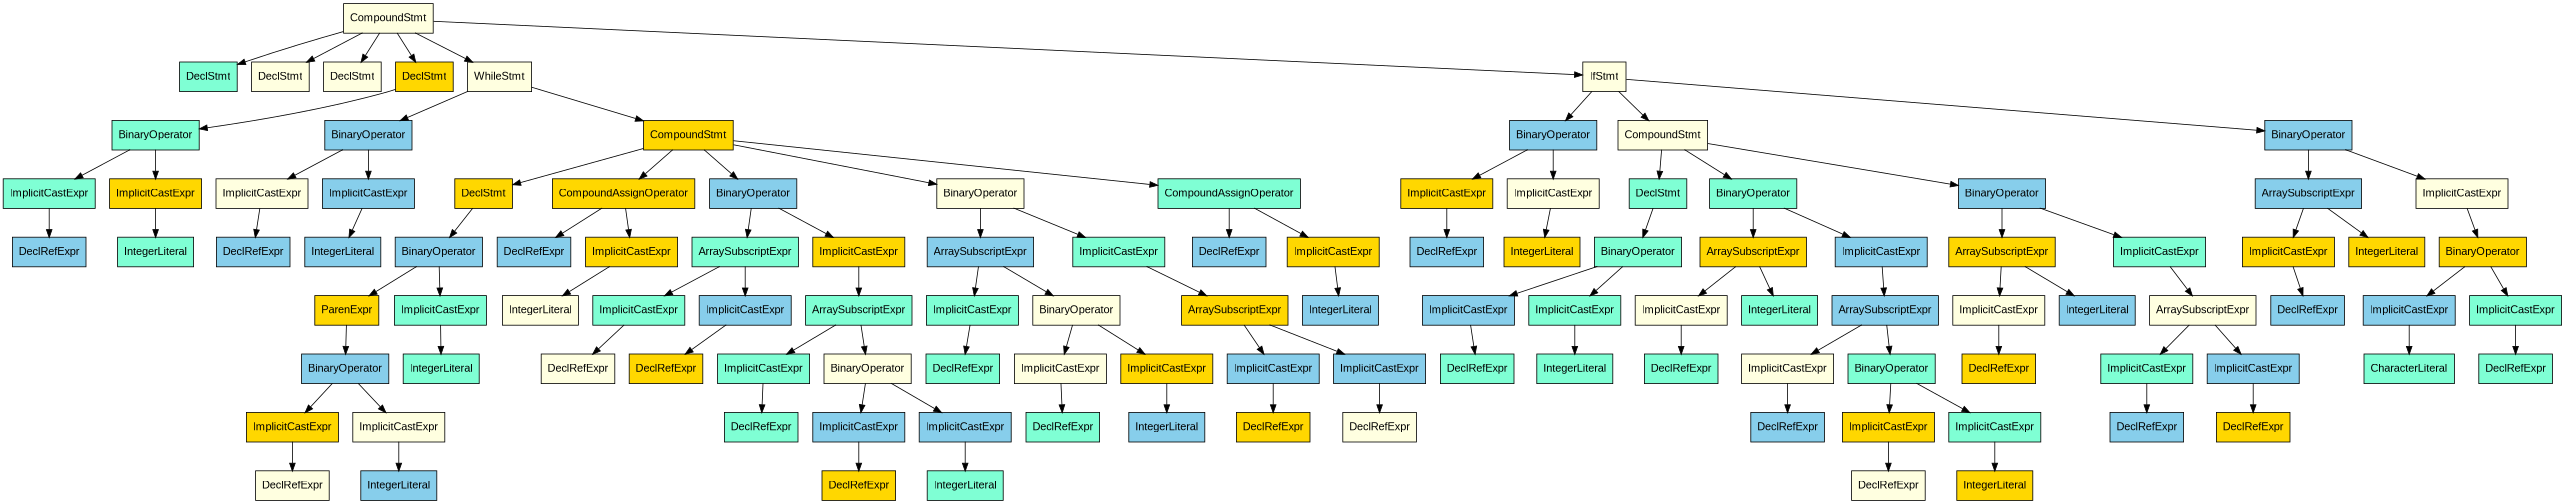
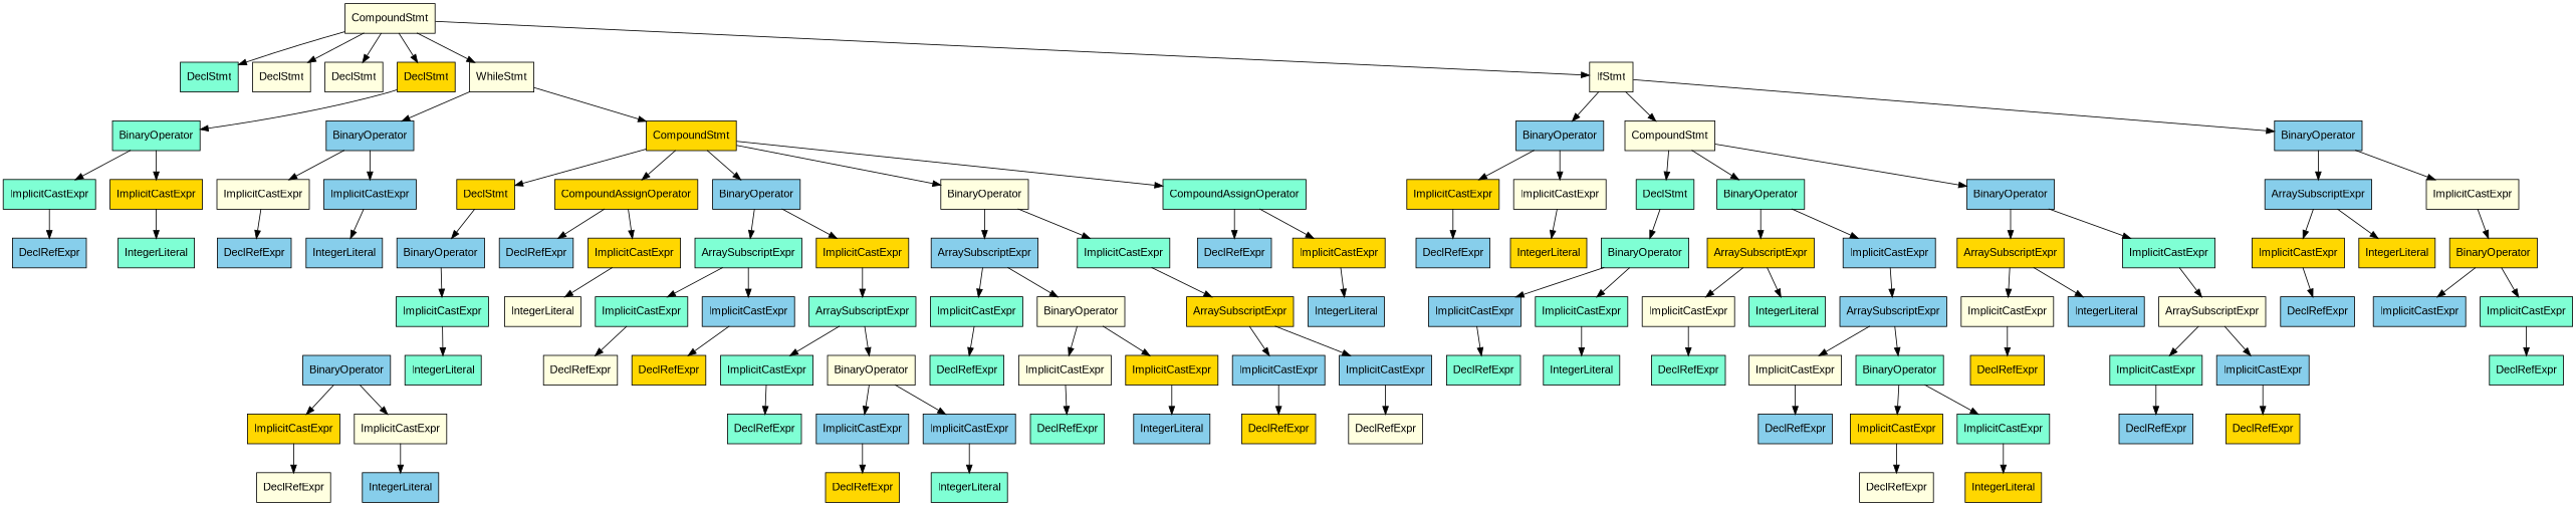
  digraph {
    fontname="Liberation Sans"
    node [fillcolor=skyblue fontname="Liberation Sans" shape=record style=filled]
    edge [fontname="Liberation Sans"]
    n1 [fillcolor=lightyellow label="{CompoundStmt}"]
    n2 [fillcolor=aquamarine label="{DeclStmt}"]
    n3 [fillcolor=lightyellow label="{DeclStmt}"]
    n4 [fillcolor=lightyellow label="{DeclStmt}"]
    n5 [fillcolor=gold label="{DeclStmt}"]
    n6 [fillcolor=lightyellow label="{WhileStmt}"]
    n7 [fillcolor=lightyellow label="{IfStmt}"]
    n8 [fillcolor=aquamarine label="{BinaryOperator}"]
    n9 [label="{BinaryOperator}"]
    n10 [fillcolor=gold label="{CompoundStmt}"]
    n11 [label="{BinaryOperator}"]
    n12 [fillcolor=lightyellow label="{CompoundStmt}"]
    n13 [label="{BinaryOperator}"]
    n14 [fillcolor=aquamarine label="{ImplicitCastExpr}"]
    n15 [fillcolor=gold label="{ImplicitCastExpr}"]
    n16 [fillcolor=lightyellow label="{ImplicitCastExpr}"]
    n17 [label="{ImplicitCastExpr}"]
    n18 [fillcolor=gold label="{DeclStmt}"]
    n19 [fillcolor=gold label="{CompoundAssignOperator}"]
    n20 [label="{BinaryOperator}"]
    n21 [fillcolor=lightyellow label="{BinaryOperator}"]
    n22 [fillcolor=aquamarine label="{CompoundAssignOperator}"]
    n23 [fillcolor=gold label="{ImplicitCastExpr}"]
    n24 [fillcolor=lightyellow label="{ImplicitCastExpr}"]
    n25 [fillcolor=aquamarine label="{DeclStmt}"]
    n26 [fillcolor=aquamarine label="{BinaryOperator}"]
    n27 [label="{BinaryOperator}"]
    n28 [label="{ArraySubscriptExpr}"]
    n29 [fillcolor=lightyellow label="{ImplicitCastExpr}"]
    n30 [label="{DeclRefExpr}"]
    n31 [fillcolor=aquamarine label="{IntegerLiteral}"]
    n32 [label="{DeclRefExpr}"]
    n33 [label="{IntegerLiteral}"]
    n34 [label="{BinaryOperator}"]
    n35 [label="{DeclRefExpr}"]
    n36 [fillcolor=gold label="{ImplicitCastExpr}"]
    n37 [fillcolor=aquamarine label="{ArraySubscriptExpr}"]
    n38 [fillcolor=gold label="{ImplicitCastExpr}"]
    n39 [label="{ArraySubscriptExpr}"]
    n40 [fillcolor=aquamarine label="{ImplicitCastExpr}"]
    n41 [label="{DeclRefExpr}"]
    n42 [fillcolor=gold label="{ImplicitCastExpr}"]
-   n43 [fillcolor=gold label="{ParenExpr}"]
    n44 [fillcolor=aquamarine label="{ImplicitCastExpr}"]
    n45 [fillcolor=lightyellow label="{IntegerLiteral}"]
    n46 [fillcolor=aquamarine label="{ImplicitCastExpr}"]
    n47 [label="{ImplicitCastExpr}"]
    n48 [fillcolor=aquamarine label="{ArraySubscriptExpr}"]
    n49 [fillcolor=aquamarine label="{ImplicitCastExpr}"]
    n50 [fillcolor=lightyellow label="{BinaryOperator}"]
    n51 [fillcolor=gold label="{ArraySubscriptExpr}"]
    n52 [label="{IntegerLiteral}"]
    n53 [label="{BinaryOperator}"]
    n54 [fillcolor=aquamarine label="{IntegerLiteral}"]
    n55 [fillcolor=gold label="{ImplicitCastExpr}"]
    n56 [fillcolor=lightyellow label="{ImplicitCastExpr}"]
    n57 [fillcolor=lightyellow label="{DeclRefExpr}"]
    n58 [label="{IntegerLiteral}"]
    n59 [fillcolor=lightyellow label="{DeclRefExpr}"]
    n60 [fillcolor=gold label="{DeclRefExpr}"]
    n61 [fillcolor=aquamarine label="{ImplicitCastExpr}"]
    n62 [fillcolor=lightyellow label="{BinaryOperator}"]
    n63 [fillcolor=aquamarine label="{DeclRefExpr}"]
    n64 [label="{ImplicitCastExpr}"]
    n65 [label="{ImplicitCastExpr}"]
    n66 [fillcolor=gold label="{DeclRefExpr}"]
    n67 [fillcolor=aquamarine label="{IntegerLiteral}"]
    n68 [fillcolor=aquamarine label="{DeclRefExpr}"]
    n69 [fillcolor=lightyellow label="{ImplicitCastExpr}"]
    n70 [fillcolor=gold label="{ImplicitCastExpr}"]
    n71 [label="{ImplicitCastExpr}"]
    n72 [label="{ImplicitCastExpr}"]
    n73 [fillcolor=aquamarine label="{DeclRefExpr}"]
    n74 [label="{IntegerLiteral}"]
    n75 [fillcolor=gold label="{DeclRefExpr}"]
    n76 [fillcolor=lightyellow label="{DeclRefExpr}"]
    n77 [label="{DeclRefExpr}"]
    n78 [fillcolor=gold label="{IntegerLiteral}"]
    n79 [fillcolor=aquamarine label="{BinaryOperator}"]
    n80 [fillcolor=gold label="{ArraySubscriptExpr}"]
    n81 [label="{ImplicitCastExpr}"]
    n82 [fillcolor=gold label="{ArraySubscriptExpr}"]
    n83 [fillcolor=aquamarine label="{ImplicitCastExpr}"]
    n84 [fillcolor=gold label="{ImplicitCastExpr}"]
    n85 [fillcolor=gold label="{IntegerLiteral}"]
    n86 [fillcolor=gold label="{BinaryOperator}"]
    n87 [label="{ImplicitCastExpr}"]
    n88 [fillcolor=aquamarine label="{ImplicitCastExpr}"]
    n89 [fillcolor=lightyellow label="{ImplicitCastExpr}"]
    n90 [fillcolor=aquamarine label="{IntegerLiteral}"]
    n91 [label="{ArraySubscriptExpr}"]
    n92 [fillcolor=lightyellow label="{ImplicitCastExpr}"]
    n93 [label="{IntegerLiteral}"]
    n94 [fillcolor=lightyellow label="{ArraySubscriptExpr}"]
    n95 [fillcolor=aquamarine label="{DeclRefExpr}"]
    n96 [fillcolor=aquamarine label="{IntegerLiteral}"]
    n97 [fillcolor=aquamarine label="{DeclRefExpr}"]
    n98 [fillcolor=lightyellow label="{ImplicitCastExpr}"]
    n99 [fillcolor=aquamarine label="{BinaryOperator}"]
    n100 [label="{DeclRefExpr}"]
    n101 [fillcolor=gold label="{ImplicitCastExpr}"]
    n102 [fillcolor=aquamarine label="{ImplicitCastExpr}"]
    n103 [fillcolor=lightyellow label="{DeclRefExpr}"]
    n104 [fillcolor=gold label="{IntegerLiteral}"]
    n105 [fillcolor=gold label="{DeclRefExpr}"]
    n106 [fillcolor=aquamarine label="{ImplicitCastExpr}"]
    n107 [label="{ImplicitCastExpr}"]
    n108 [label="{DeclRefExpr}"]
    n109 [fillcolor=gold label="{DeclRefExpr}"]
    n110 [label="{DeclRefExpr}"]
    n111 [label="{ImplicitCastExpr}"]
    n112 [fillcolor=aquamarine label="{ImplicitCastExpr}"]
-   n113 [fillcolor=aquamarine label="{CharacterLiteral}"]
    n114 [fillcolor=aquamarine label="{DeclRefExpr}"]
    n1 -> n2
    n1 -> n3
    n1 -> n4
    n1 -> n5
    n1 -> n6
    n1 -> n7
    n5 -> n8
    n6 -> n9
    n6 -> n10
    n7 -> n11
    n7 -> n12
    n7 -> n13
    n8 -> n14
    n8 -> n15
    n9 -> n16
    n9 -> n17
    n10 -> n18
    n10 -> n19
    n10 -> n20
    n10 -> n21
    n10 -> n22
    n11 -> n23
    n11 -> n24
    n12 -> n25
    n12 -> n26
    n12 -> n27
    n13 -> n28
    n13 -> n29
    n14 -> n30
    n15 -> n31
    n16 -> n32
    n17 -> n33
    n18 -> n34
    n19 -> n35
    n19 -> n36
    n20 -> n37
    n20 -> n38
    n21 -> n39
    n21 -> n40
    n22 -> n41
    n22 -> n42
    n23 -> n77
    n24 -> n78
    n25 -> n79
    n26 -> n80
    n26 -> n81
    n27 -> n82
    n27 -> n83
    n28 -> n84
    n28 -> n85
    n29 -> n86
-   n34 -> n43
    n34 -> n44
    n36 -> n45
    n37 -> n46
    n37 -> n47
    n38 -> n48
    n39 -> n49
    n39 -> n50
    n40 -> n51
    n42 -> n52
-   n43 -> n53
    n44 -> n54
    n46 -> n59
    n47 -> n60
    n48 -> n61
    n48 -> n62
    n49 -> n68
    n50 -> n69
    n50 -> n70
    n51 -> n71
    n51 -> n72
    n53 -> n55
    n53 -> n56
    n55 -> n57
    n56 -> n58
    n61 -> n63
    n62 -> n64
    n62 -> n65
    n64 -> n66
    n65 -> n67
    n69 -> n73
    n70 -> n74
    n71 -> n75
    n72 -> n76
    n79 -> n87
    n79 -> n88
    n80 -> n89
    n80 -> n90
    n81 -> n91
    n82 -> n92
    n82 -> n93
    n83 -> n94
    n84 -> n110
    n86 -> n111
    n86 -> n112
    n87 -> n95
    n88 -> n96
    n89 -> n97
    n91 -> n98
    n91 -> n99
    n92 -> n105
    n94 -> n106
    n94 -> n107
    n98 -> n100
    n99 -> n101
    n99 -> n102
    n101 -> n103
    n102 -> n104
    n106 -> n108
    n107 -> n109
-   n111 -> n113
    n112 -> n114
  }
